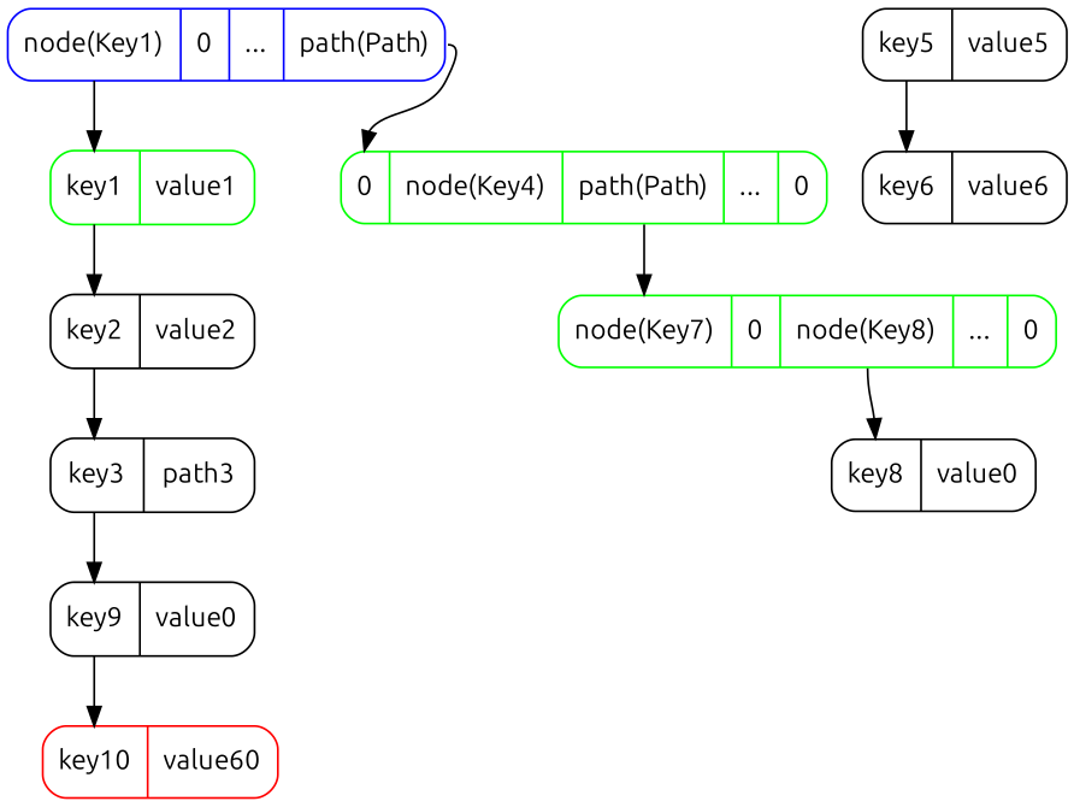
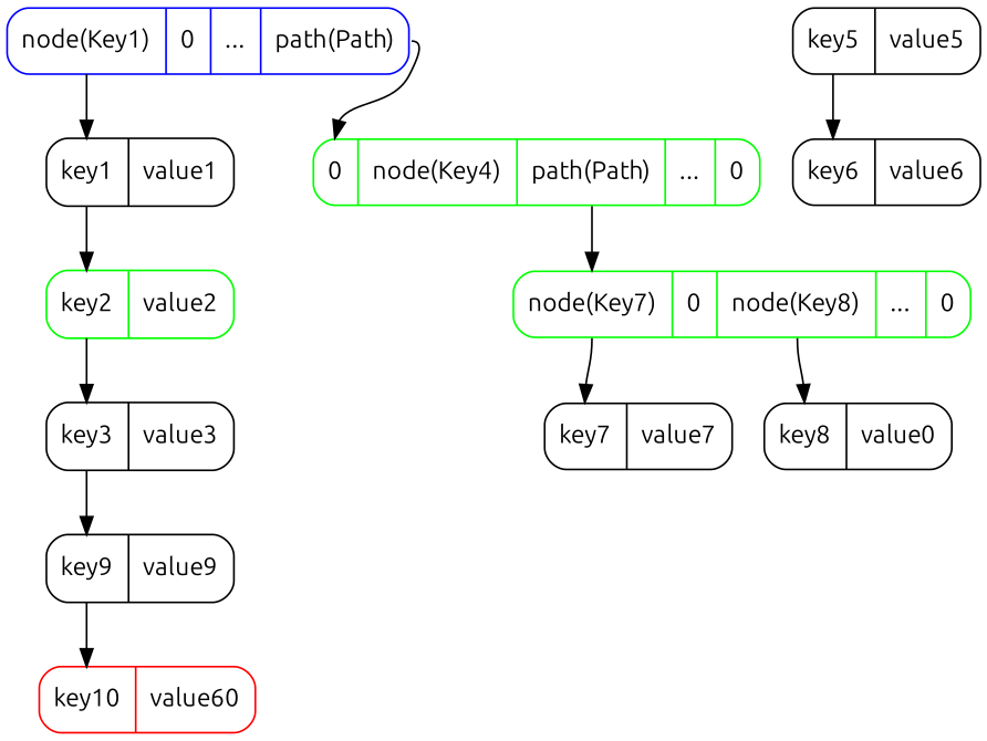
  digraph {
    fontname=Ubuntu
    node [fontname=Ubuntu shape=Mrecord]
    edge [fontname=Ubuntu headport=f0 tailport=f0]
    n1 [color=blue label="<f0> node(Key1)|<f1> 0|<f2> ...|<f3> path(Path)"]
-   n2 [label="<f0> key1|<f1> value1" color=green]
+   n2 [label="<f0> key1|<f1> value1"]
    n3 [color=green label="<f0> 0|<f1> node(Key4)|<f2> path(Path)|<f3> ...|<f4> 0"]
-   n4 [label="<f0> key2|<f1> value2"]
+   n4 [label="<f0> key2|<f1> value2" color=green]
    n5 [color=green label="<f0> node(Key7)|<f1> 0|<f2> node(Key8)|<f3> ...|<f4> 0"]
-   n6 [label="<f0> key3|<f1> path3"]
-   n7 [label="<f0> key9|<f1> value0"]
+   n6 [label="<f0> key3|<f1> value3"]
+   n7 [label="<f0> key9|<f1> value9"]
    n8 [color=red label="<f0> key10|<f1> value60"]
+   n9 [label="<f0> key7|<f1> value7"]
    n10 [label="<f0> key8|<f1> value0"]
    n11 [label="<f0> key5|<f1> value5"]
    n12 [label="<f0> key6|<f1> value6"]
    n1 -> n2
    n1 -> n3 [tailport=f3]
    n2 -> n4
    n3 -> n5 [tailport=f2]
    n4 -> n6
+   n5 -> n9
    n5 -> n10 [tailport=f2]
    n6 -> n7
    n7 -> n8
    n11 -> n12
  }
